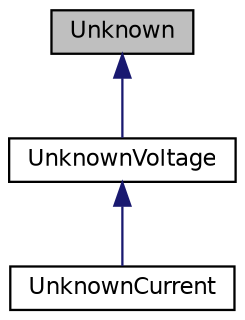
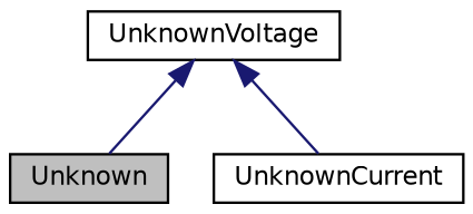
  digraph {
    node [color=black fillcolor=white fontname=Helvetica fontsize=10 shape=record style=filled]
    edge [color=midnightblue dir=back fontname=Helvetica fontsize=10 labelfontname=Helvetica labelfontsize=10 style=solid]
    n1 [fillcolor=grey75 fontcolor=black height=0.2 label=Unknown width=0.4]
    n2 [height=0.2 label=UnknownVoltage width=0.4]
    n3 [height=0.2 label=UnknownCurrent width=0.4]
-   n1 -> n2
+   n2 -> n1
    n2 -> n3
  }
